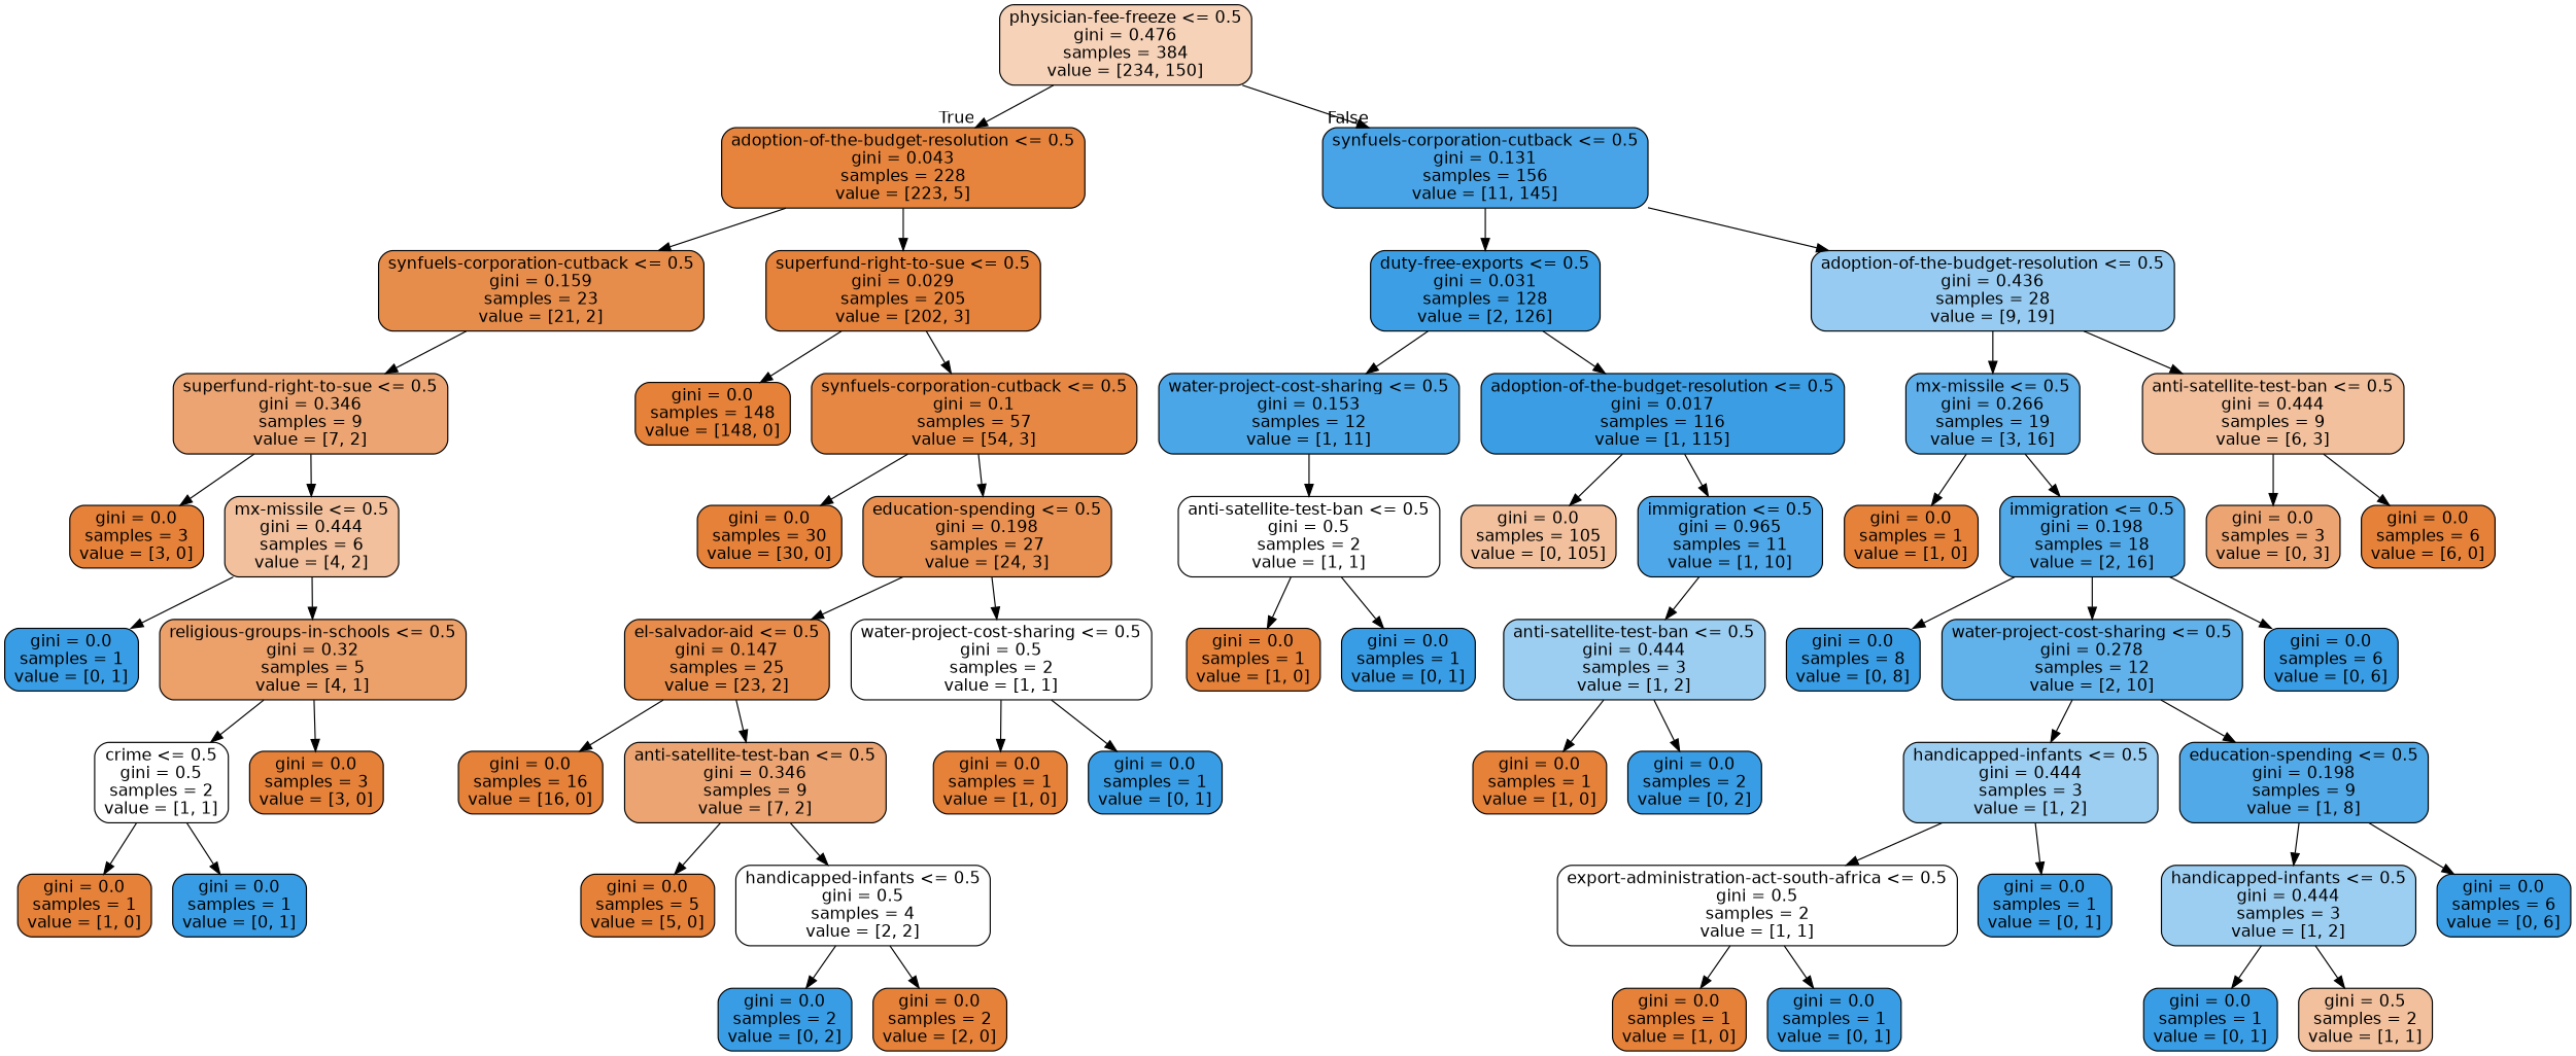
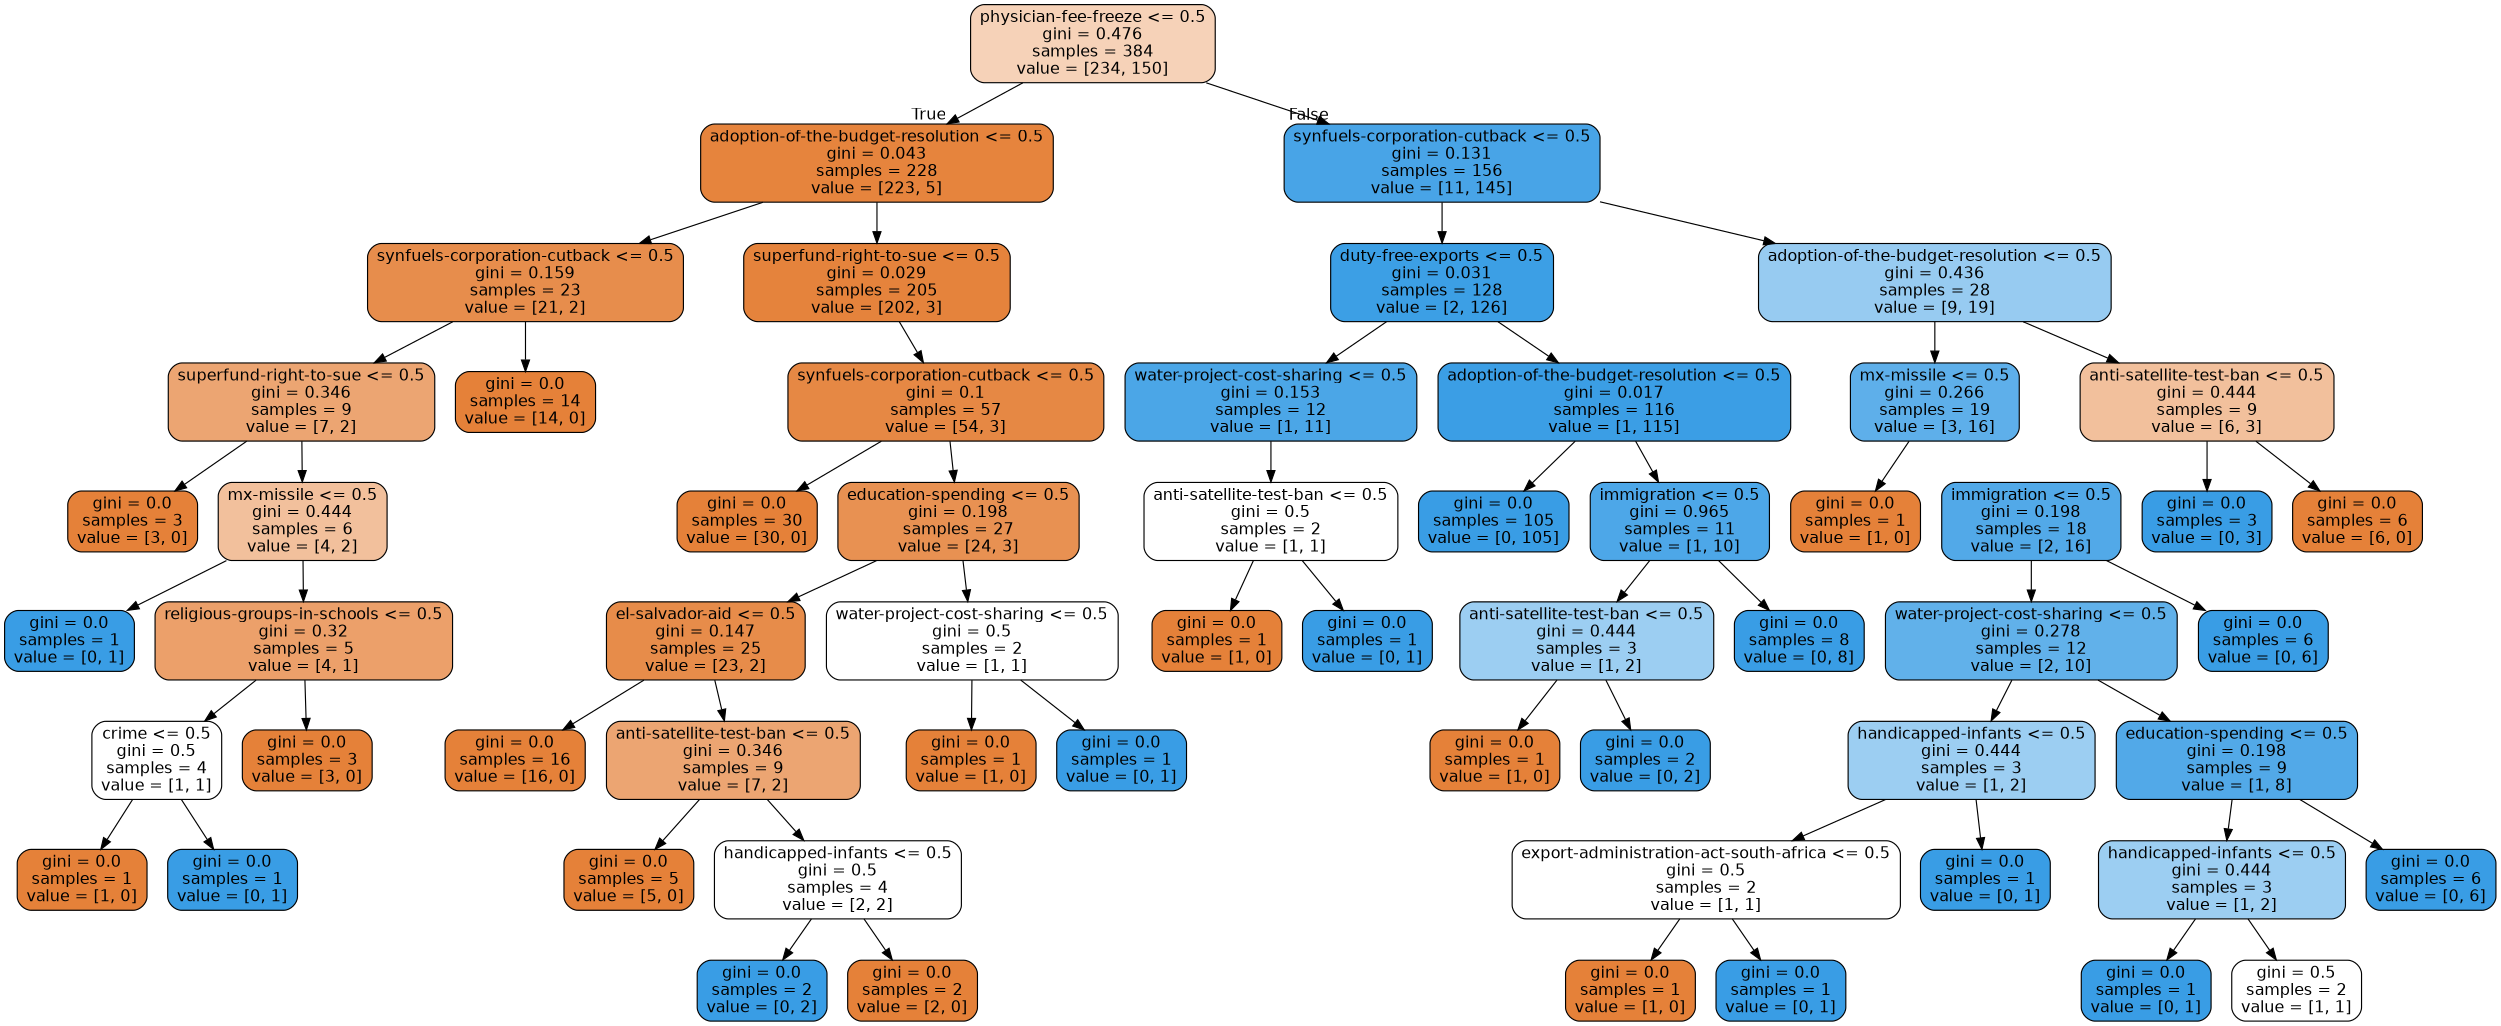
  digraph {
    node [color=black fillcolor="#e58139" fontname=helvetica shape=box style="filled, rounded"]
    edge [fontname=helvetica]
    n1 [fillcolor="#f6d2b8" label="physician-fee-freeze <= 0.5\ngini = 0.476\nsamples = 384\nvalue = [234, 150]"]
    n2 [fillcolor="#e6843d" label="adoption-of-the-budget-resolution <= 0.5\ngini = 0.043\nsamples = 228\nvalue = [223, 5]"]
    n3 [fillcolor="#48a4e7" label="synfuels-corporation-cutback <= 0.5\ngini = 0.131\nsamples = 156\nvalue = [11, 145]"]
    n4 [fillcolor="#e78d4c" label="synfuels-corporation-cutback <= 0.5\ngini = 0.159\nsamples = 23\nvalue = [21, 2]"]
    n5 [fillcolor="#e5833c" label="superfund-right-to-sue <= 0.5\ngini = 0.029\nsamples = 205\nvalue = [202, 3]"]
    n6 [fillcolor="#3c9fe5" label="duty-free-exports <= 0.5\ngini = 0.031\nsamples = 128\nvalue = [2, 126]"]
    n7 [fillcolor="#97cbf1" label="adoption-of-the-budget-resolution <= 0.5\ngini = 0.436\nsamples = 28\nvalue = [9, 19]"]
    n8 [fillcolor="#eca572" label="superfund-right-to-sue <= 0.5\ngini = 0.346\nsamples = 9\nvalue = [7, 2]"]
-   n10 [label="gini = 0.0\nsamples = 148\nvalue = [148, 0]"]
+   n9 [label="gini = 0.0\nsamples = 14\nvalue = [14, 0]"]
    n11 [fillcolor="#e68844" label="synfuels-corporation-cutback <= 0.5\ngini = 0.1\nsamples = 57\nvalue = [54, 3]"]
    n12 [fillcolor="#f2c09c" label="mx-missile <= 0.5\ngini = 0.444\nsamples = 6\nvalue = [4, 2]"]
    n13 [label="gini = 0.0\nsamples = 3\nvalue = [3, 0]"]
    n14 [fillcolor="#399de5" label="gini = 0.0\nsamples = 1\nvalue = [0, 1]"]
    n15 [fillcolor="#eca06a" label="religious-groups-in-schools <= 0.5\ngini = 0.32\nsamples = 5\nvalue = [4, 1]"]
-   n16 [fillcolor="#ffffff" label="crime <= 0.5\ngini = 0.5\nsamples = 2\nvalue = [1, 1]"]
+   n16 [fillcolor="#ffffff" label="crime <= 0.5\ngini = 0.5\nsamples = 4\nvalue = [1, 1]"]
    n17 [label="gini = 0.0\nsamples = 3\nvalue = [3, 0]"]
    n18 [label="gini = 0.0\nsamples = 1\nvalue = [1, 0]"]
    n19 [fillcolor="#399de5" label="gini = 0.0\nsamples = 1\nvalue = [0, 1]"]
    n20 [fillcolor="#e89152" label="education-spending <= 0.5\ngini = 0.198\nsamples = 27\nvalue = [24, 3]"]
    n21 [label="gini = 0.0\nsamples = 30\nvalue = [30, 0]"]
    n22 [fillcolor="#e78c4a" label="el-salvador-aid <= 0.5\ngini = 0.147\nsamples = 25\nvalue = [23, 2]"]
    n23 [fillcolor="#ffffff" label="water-project-cost-sharing <= 0.5\ngini = 0.5\nsamples = 2\nvalue = [1, 1]"]
    n24 [label="gini = 0.0\nsamples = 16\nvalue = [16, 0]"]
    n25 [fillcolor="#eca572" label="anti-satellite-test-ban <= 0.5\ngini = 0.346\nsamples = 9\nvalue = [7, 2]"]
    n26 [label="gini = 0.0\nsamples = 1\nvalue = [1, 0]"]
    n27 [fillcolor="#399de5" label="gini = 0.0\nsamples = 1\nvalue = [0, 1]"]
    n28 [label="gini = 0.0\nsamples = 5\nvalue = [5, 0]"]
    n29 [fillcolor="#ffffff" label="handicapped-infants <= 0.5\ngini = 0.5\nsamples = 4\nvalue = [2, 2]"]
    n30 [fillcolor="#399de5" label="gini = 0.0\nsamples = 2\nvalue = [0, 2]"]
    n31 [label="gini = 0.0\nsamples = 2\nvalue = [2, 0]"]
    n32 [fillcolor="#3b9ee5" label="adoption-of-the-budget-resolution <= 0.5\ngini = 0.017\nsamples = 116\nvalue = [1, 115]"]
    n33 [fillcolor="#4ba6e7" label="water-project-cost-sharing <= 0.5\ngini = 0.153\nsamples = 12\nvalue = [1, 11]"]
    n34 [fillcolor="#5eafea" label="mx-missile <= 0.5\ngini = 0.266\nsamples = 19\nvalue = [3, 16]"]
    n35 [fillcolor="#f2c09c" label="anti-satellite-test-ban <= 0.5\ngini = 0.444\nsamples = 9\nvalue = [6, 3]"]
-   n36 [fillcolor="#f2c09c" label="gini = 0.0\nsamples = 105\nvalue = [0, 105]"]
+   n36 [fillcolor="#399de5" label="gini = 0.0\nsamples = 105\nvalue = [0, 105]"]
    n37 [fillcolor="#4da7e8" label="immigration <= 0.5\ngini = 0.965\nsamples = 11\nvalue = [1, 10]"]
    n38 [fillcolor="#ffffff" label="anti-satellite-test-ban <= 0.5\ngini = 0.5\nsamples = 2\nvalue = [1, 1]"]
    n39 [fillcolor="#9ccef2" label="anti-satellite-test-ban <= 0.5\ngini = 0.444\nsamples = 3\nvalue = [1, 2]"]
    n40 [fillcolor="#399de5" label="gini = 0.0\nsamples = 8\nvalue = [0, 8]"]
    n41 [label="gini = 0.0\nsamples = 1\nvalue = [1, 0]"]
    n42 [fillcolor="#399de5" label="gini = 0.0\nsamples = 2\nvalue = [0, 2]"]
    n43 [label="gini = 0.0\nsamples = 1\nvalue = [1, 0]"]
    n44 [fillcolor="#399de5" label="gini = 0.0\nsamples = 1\nvalue = [0, 1]"]
    n45 [fillcolor="#52a9e8" label="immigration <= 0.5\ngini = 0.198\nsamples = 18\nvalue = [2, 16]"]
    n46 [label="gini = 0.0\nsamples = 1\nvalue = [1, 0]"]
    n47 [label="gini = 0.0\nsamples = 6\nvalue = [6, 0]"]
-   n48 [fillcolor="#eca572" label="gini = 0.0\nsamples = 3\nvalue = [0, 3]"]
+   n48 [fillcolor="#399de5" label="gini = 0.0\nsamples = 3\nvalue = [0, 3]"]
    n49 [fillcolor="#61b1ea" label="water-project-cost-sharing <= 0.5\ngini = 0.278\nsamples = 12\nvalue = [2, 10]"]
    n50 [fillcolor="#399de5" label="gini = 0.0\nsamples = 6\nvalue = [0, 6]"]
    n51 [fillcolor="#9ccef2" label="handicapped-infants <= 0.5\ngini = 0.444\nsamples = 3\nvalue = [1, 2]"]
    n52 [fillcolor="#52a9e8" label="education-spending <= 0.5\ngini = 0.198\nsamples = 9\nvalue = [1, 8]"]
    n53 [fillcolor="#ffffff" label="export-administration-act-south-africa <= 0.5\ngini = 0.5\nsamples = 2\nvalue = [1, 1]"]
    n54 [fillcolor="#399de5" label="gini = 0.0\nsamples = 1\nvalue = [0, 1]"]
    n55 [fillcolor="#9ccef2" label="handicapped-infants <= 0.5\ngini = 0.444\nsamples = 3\nvalue = [1, 2]"]
    n56 [fillcolor="#399de5" label="gini = 0.0\nsamples = 6\nvalue = [0, 6]"]
    n57 [label="gini = 0.0\nsamples = 1\nvalue = [1, 0]"]
    n58 [fillcolor="#399de5" label="gini = 0.0\nsamples = 1\nvalue = [0, 1]"]
    n59 [fillcolor="#399de5" label="gini = 0.0\nsamples = 1\nvalue = [0, 1]"]
-   n60 [fillcolor="#f2c09c" label="gini = 0.5\nsamples = 2\nvalue = [1, 1]"]
+   n60 [fillcolor="#ffffff" label="gini = 0.5\nsamples = 2\nvalue = [1, 1]"]
    n1 -> n2 [headlabel=True labelangle=45 labeldistance=2.5]
    n1 -> n3 [headlabel=False labelangle=-45 labeldistance=2.5]
    n2 -> n4
    n2 -> n5
    n3 -> n6
    n3 -> n7
    n4 -> n8
-   n5 -> n10
+   n4 -> n9
    n5 -> n11
    n6 -> n32
    n6 -> n33
    n7 -> n34
    n7 -> n35
    n8 -> n12
    n8 -> n13
    n11 -> n20
    n11 -> n21
    n12 -> n14
    n12 -> n15
    n15 -> n16
    n15 -> n17
    n16 -> n18
    n16 -> n19
    n20 -> n22
    n20 -> n23
    n22 -> n24
    n22 -> n25
    n23 -> n26
    n23 -> n27
    n25 -> n28
    n25 -> n29
    n29 -> n30
    n29 -> n31
    n32 -> n36
    n32 -> n37
    n33 -> n38
-   n34 -> n45
    n34 -> n46
    n35 -> n47
    n35 -> n48
    n37 -> n39
-   n45 -> n40
+   n37 -> n40
    n38 -> n43
    n38 -> n44
    n39 -> n41
    n39 -> n42
    n45 -> n49
    n45 -> n50
    n49 -> n51
    n49 -> n52
    n51 -> n53
    n51 -> n54
    n52 -> n55
    n52 -> n56
    n53 -> n57
    n53 -> n58
    n55 -> n59
    n55 -> n60
  }
